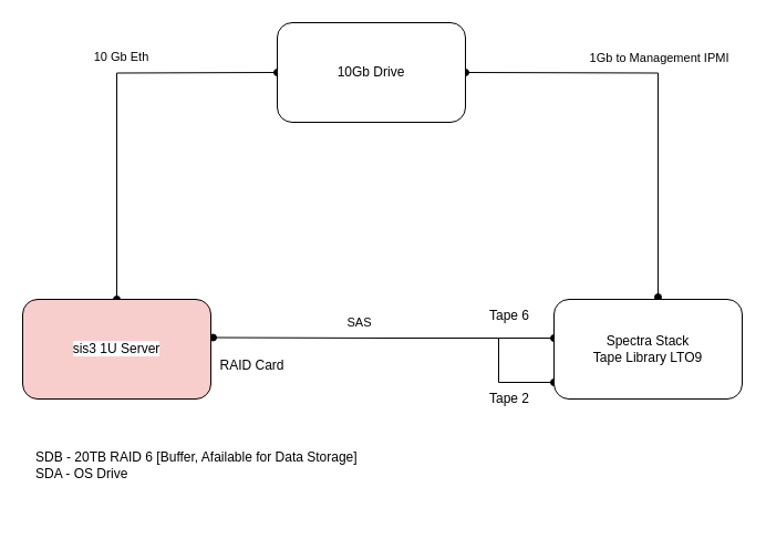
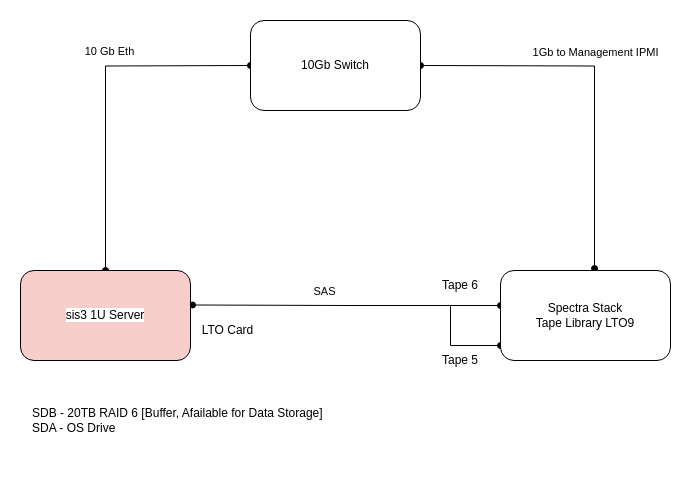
  <mxCell id="0" />
  <mxCell id="1" parent="0" />
  <mxCell id="2" style="edgeStyle=orthogonalEdgeStyle;rounded=0;orthogonalLoop=1;jettySize=auto;html=1;endArrow=oval;endFill=1;startArrow=oval;startFill=1;entryX=0.553;entryY=-0.022;entryDx=0;entryDy=0;entryPerimeter=0;" edge="1" parent="1" target="15"><mxGeometry relative="1" as="geometry"><mxPoint x="420" y="65" as="sourcePoint" /><mxPoint x="595" y="215" as="targetPoint" /></mxGeometry></mxCell>
  <mxCell id="3" value="1Gb to Management IPMI" style="edgeLabel;html=1;align=center;verticalAlign=middle;resizable=0;points=[];" vertex="1" connectable="0" parent="2"><mxGeometry x="-0.075" y="1" relative="1" as="geometry"><mxPoint y="-14" as="offset" /></mxGeometry></mxCell>
  <mxCell id="4" style="edgeStyle=orthogonalEdgeStyle;rounded=0;orthogonalLoop=1;jettySize=auto;html=1;startArrow=oval;startFill=1;endArrow=oval;endFill=1;entryX=0.5;entryY=0;entryDx=0;entryDy=0;" edge="1" parent="1" target="14"><mxGeometry relative="1" as="geometry"><mxPoint x="250" y="65" as="sourcePoint" /><mxPoint x="95" y="215" as="targetPoint" /></mxGeometry></mxCell>
  <mxCell id="5" value="10 Gb Eth" style="edgeLabel;html=1;align=center;verticalAlign=middle;resizable=0;points=[];" vertex="1" connectable="0" parent="4"><mxGeometry x="-0.185" y="1" relative="1" as="geometry"><mxPoint y="-16" as="offset" /></mxGeometry></mxCell>
  <mxCell id="6" style="edgeStyle=orthogonalEdgeStyle;rounded=0;orthogonalLoop=1;jettySize=auto;html=1;endArrow=oval;endFill=1;startArrow=oval;startFill=1;entryX=0;entryY=0.5;entryDx=0;entryDy=0;" edge="1" parent="1"><mxGeometry relative="1" as="geometry"><mxPoint x="192" y="304.5" as="sourcePoint" /><mxPoint x="500" y="305" as="targetPoint" /></mxGeometry></mxCell>
  <mxCell id="7" value="SAS" style="edgeLabel;html=1;align=center;verticalAlign=middle;resizable=0;points=[];" vertex="1" connectable="0" parent="6"><mxGeometry x="-0.148" y="1" relative="1" as="geometry"><mxPoint y="-13" as="offset" /></mxGeometry></mxCell>
  <mxCell id="8" value="" style="endArrow=oval;html=1;rounded=0;endFill=1;" edge="1" parent="1"><mxGeometry width="50" height="50" relative="1" as="geometry"><mxPoint x="450" y="305" as="sourcePoint" /><mxPoint x="500" y="345" as="targetPoint" /><Array as="points"><mxPoint x="450" y="345" /></Array></mxGeometry></mxCell>
  <mxCell id="9" value="Tape 6" style="text;html=1;align=center;verticalAlign=middle;whiteSpace=wrap;rounded=0;" vertex="1" parent="1"><mxGeometry x="430" y="270" width="60" height="30" as="geometry" /></mxCell>
- <mxCell id="10" value="Tape 2" style="text;html=1;align=center;verticalAlign=middle;whiteSpace=wrap;rounded=0;" vertex="1" parent="1"><mxGeometry x="430" y="345" width="60" height="30" as="geometry" /></mxCell>
+ <mxCell id="10" value="Tape 5" style="text;html=1;align=center;verticalAlign=middle;whiteSpace=wrap;rounded=0;" vertex="1" parent="1"><mxGeometry x="430" y="345" width="60" height="30" as="geometry" /></mxCell>
  <mxCell id="11" value="SDB - 20TB RAID 6 [Buffer, Afailable for Data Storage]&lt;div&gt;SDA - OS Drive&lt;/div&gt;" style="text;html=1;align=left;verticalAlign=middle;whiteSpace=wrap;rounded=0;" vertex="1" parent="1"><mxGeometry x="30" y="375" width="430" height="90" as="geometry" /></mxCell>
- <mxCell id="12" value="RAID Card" style="text;html=1;align=center;verticalAlign=middle;whiteSpace=wrap;rounded=0;" vertex="1" parent="1"><mxGeometry x="195" y="315" width="65" height="30" as="geometry" /></mxCell>
- <mxCell id="13" value="10Gb Drive" style="rounded=1;whiteSpace=wrap;html=1;" vertex="1" parent="1"><mxGeometry x="250" y="20" width="170" height="90" as="geometry" /></mxCell>
+ <mxCell id="12" value="LTO Card" style="text;html=1;align=center;verticalAlign=middle;whiteSpace=wrap;rounded=0;" vertex="1" parent="1"><mxGeometry x="195" y="315" width="65" height="30" as="geometry" /></mxCell>
+ <mxCell id="13" value="10Gb Switch" style="rounded=1;whiteSpace=wrap;html=1;" vertex="1" parent="1"><mxGeometry x="250" y="20" width="170" height="90" as="geometry" /></mxCell>
  <mxCell id="14" value="&lt;span style=&quot;text-wrap-mode: nowrap; background-color: rgb(255, 255, 255);&quot;&gt;sis3 1U Server&lt;/span&gt;" style="rounded=1;whiteSpace=wrap;html=1;fillColor=#f8cecc;" vertex="1" parent="1"><mxGeometry x="20" y="270" width="170" height="90" as="geometry" /></mxCell>
  <mxCell id="15" value="&lt;font&gt;&lt;font style=&quot;color: rgb(0, 0, 0);&quot; face=&quot;Helvetica&quot;&gt;&lt;span style=&quot;font-variant-ligatures: common-ligatures; text-align: left;&quot;&gt;Spectra Stack&lt;/span&gt;&lt;br style=&quot;box-sizing: inherit; font-variant-ligatures: common-ligatures; text-align: left;&quot;&gt;&lt;/font&gt;&lt;span style=&quot;font-variant-ligatures: common-ligatures; text-align: left;&quot;&gt;&lt;font style=&quot;color: rgb(0, 0, 0);&quot; face=&quot;Helvetica&quot;&gt;Tape Library LTO9&lt;/font&gt;&lt;/span&gt;&lt;/font&gt;" style="rounded=1;whiteSpace=wrap;html=1;" vertex="1" parent="1"><mxGeometry x="500" y="270" width="170" height="90" as="geometry" /></mxCell>
